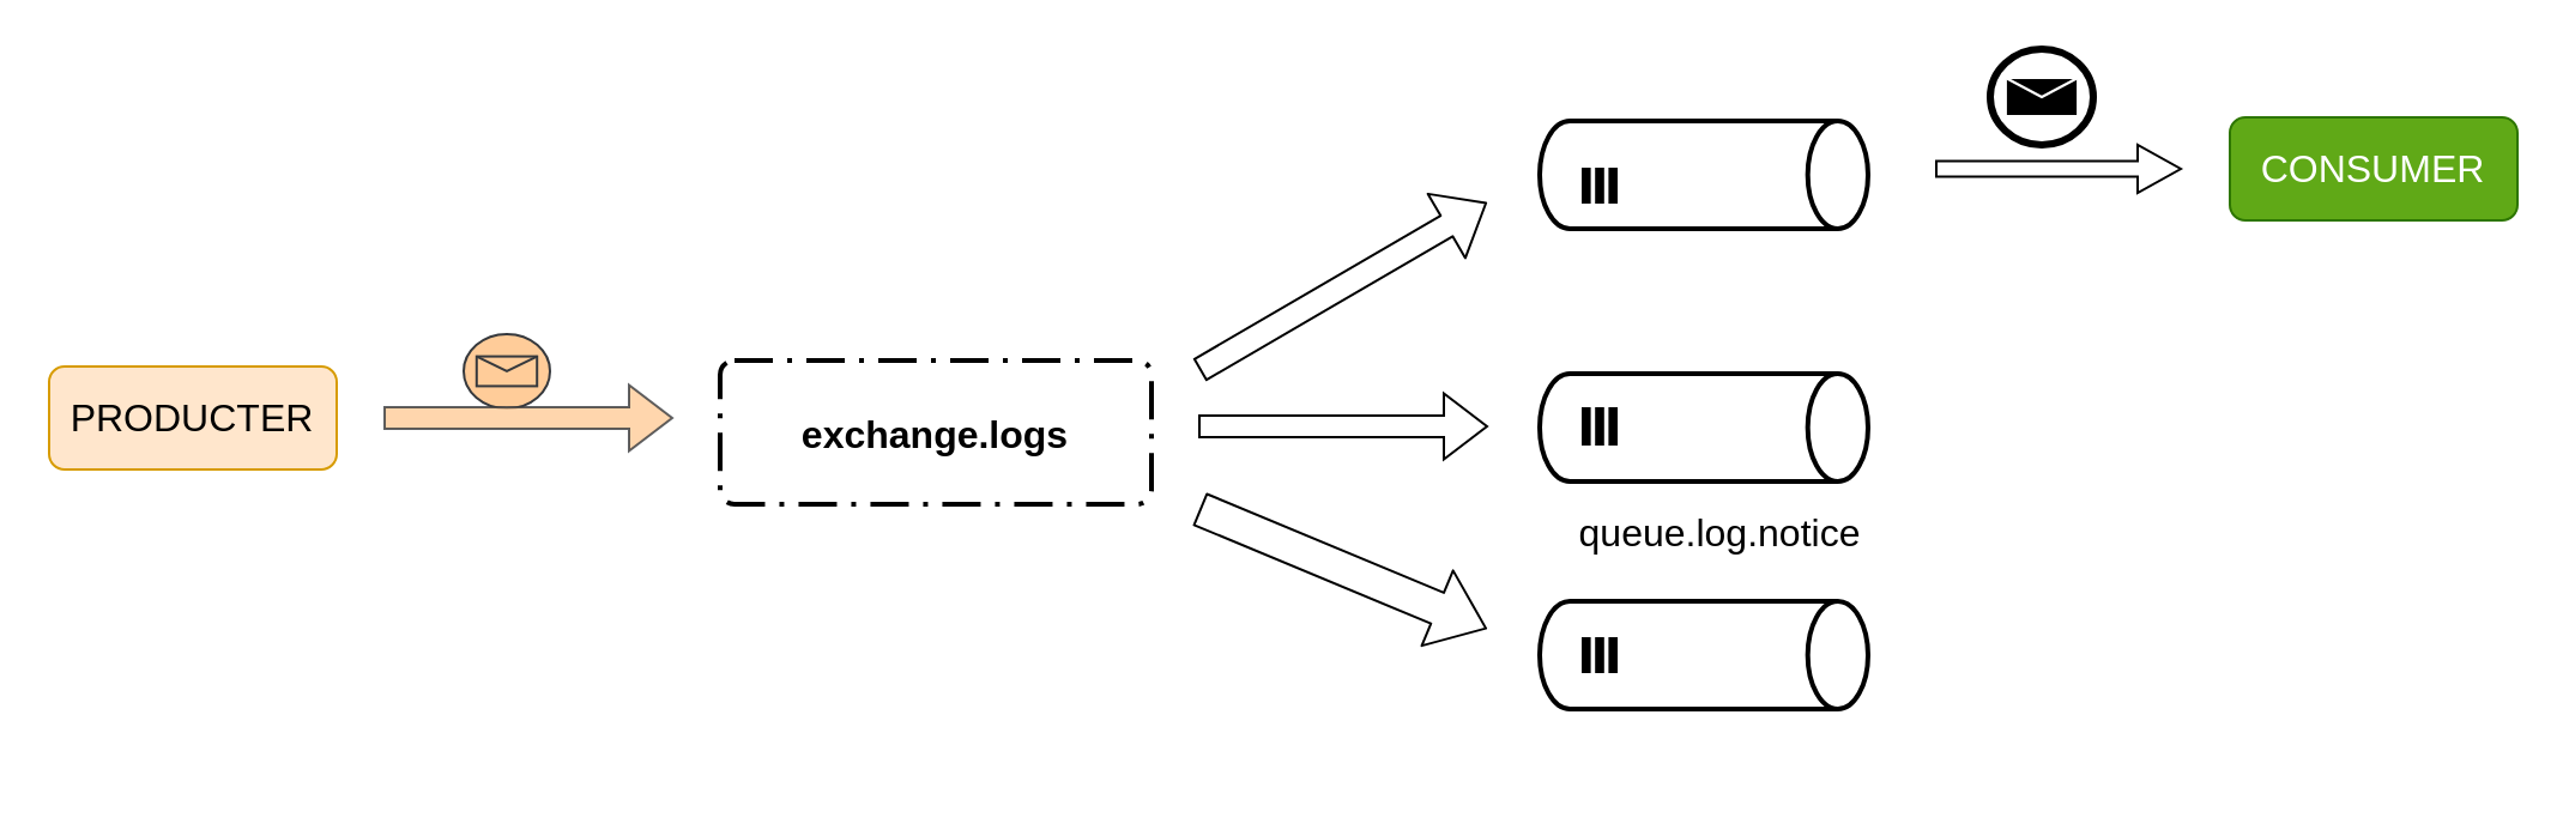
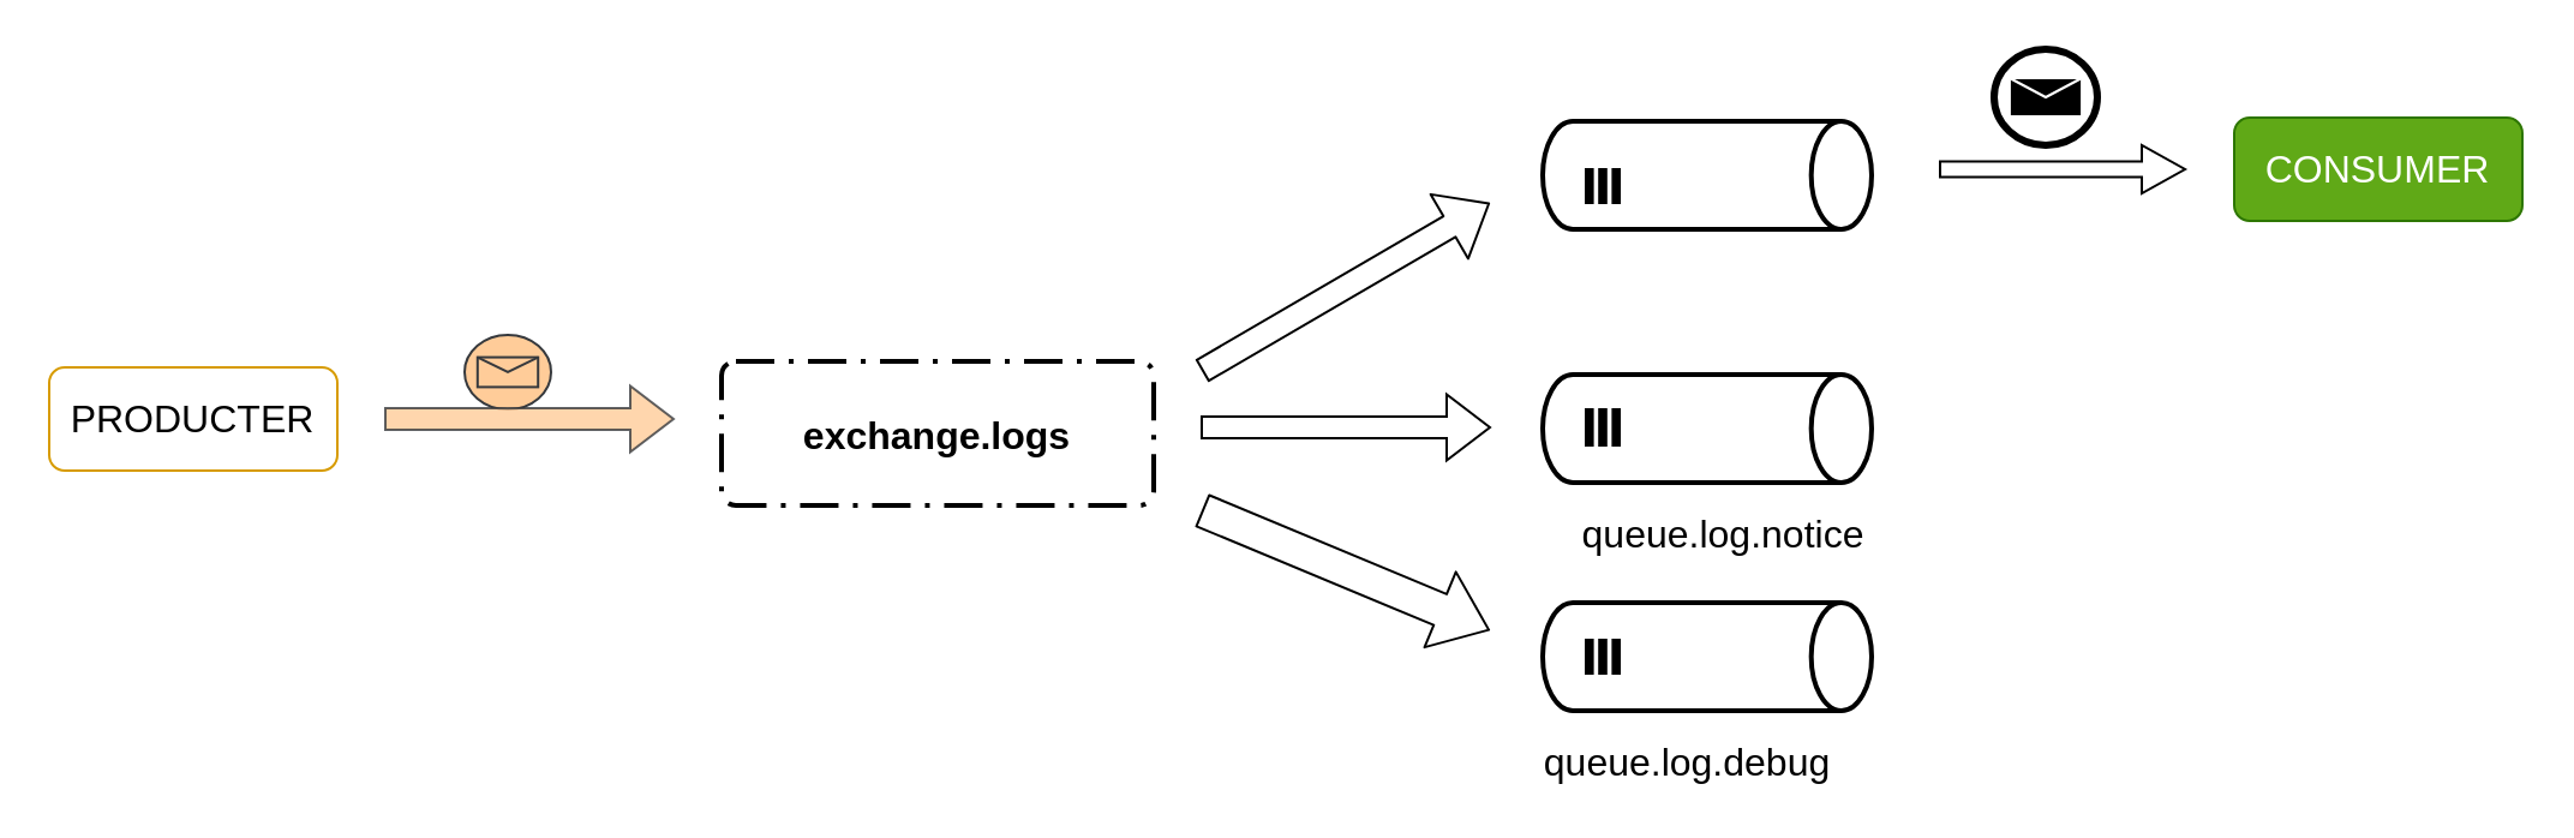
  <mxCell id="0" />
  <mxCell id="1" parent="0" />
  <mxCell id="2" value="&#10;exchange.logs&#10;" style="rounded=1;arcSize=10;dashed=1;strokeColor=#000000;fillColor=none;gradientColor=none;dashPattern=8 3 1 3;strokeWidth=2;fontSize=16;fontStyle=1;align=center;" vertex="1" parent="1"><mxGeometry x="300" y="150" width="180" height="60" as="geometry" /></mxCell>
  <mxCell id="3" value="" style="shape=mxgraph.bpmn.shape;html=1;verticalLabelPosition=bottom;labelBackgroundColor=#ffffff;verticalAlign=top;align=center;perimeter=ellipsePerimeter;outlineConnect=0;outline=standard;symbol=message;fontSize=16;labelBorderColor=none;textOpacity=60;fillColor=#ffcc99;strokeColor=#36393d;" vertex="1" parent="1"><mxGeometry x="193" y="139" width="36" height="31" as="geometry" /></mxCell>
  <mxCell id="4" value="" style="strokeWidth=2;html=1;shape=mxgraph.flowchart.direct_data;whiteSpace=wrap;fontSize=16;align=center;" vertex="1" parent="1"><mxGeometry x="642" y="50" width="137" height="45" as="geometry" /></mxCell>
  <mxCell id="5" value="" style="strokeWidth=2;html=1;shape=mxgraph.flowchart.direct_data;whiteSpace=wrap;fontSize=16;align=center;" vertex="1" parent="1"><mxGeometry x="642" y="155.5" width="137" height="45" as="geometry" /></mxCell>
  <mxCell id="6" value="" style="shape=parallelMarker;html=1;outlineConnect=0;fontSize=16;align=center;" vertex="1" parent="1"><mxGeometry x="660" y="170" width="14" height="15" as="geometry" /></mxCell>
  <mxCell id="7" value="queue.log.notice" style="text;html=1;align=center;verticalAlign=middle;resizable=0;points=[];;autosize=1;fontSize=16;" vertex="1" parent="1"><mxGeometry x="652" y="211.5" width="130" height="20" as="geometry" /></mxCell>
  <mxCell id="8" value="" style="strokeWidth=2;html=1;shape=mxgraph.flowchart.direct_data;whiteSpace=wrap;fontSize=16;align=center;" vertex="1" parent="1"><mxGeometry x="642" y="250.5" width="137" height="45" as="geometry" /></mxCell>
  <mxCell id="9" value="" style="shape=parallelMarker;html=1;outlineConnect=0;fontSize=16;align=center;" vertex="1" parent="1"><mxGeometry x="660" y="266" width="14" height="14" as="geometry" /></mxCell>
+ <mxCell id="10" value="queue.log.debug" style="text;html=1;align=center;verticalAlign=middle;resizable=0;points=[];;autosize=1;fontSize=16;" vertex="1" parent="1"><mxGeometry x="637" y="306.5" width="130" height="20" as="geometry" /></mxCell>
  <mxCell id="11" value="" style="shape=parallelMarker;html=1;outlineConnect=0;fontSize=16;align=center;" vertex="1" parent="1"><mxGeometry x="660" y="70" width="14" height="14" as="geometry" /></mxCell>
  <mxCell id="12" value="" style="html=1;shadow=0;dashed=0;align=center;verticalAlign=middle;shape=mxgraph.arrows2.sharpArrow2;dy1=0.67;dx1=18;dx2=18;dy3=0;dx3=18;notch=0;fontSize=16;" vertex="1" parent="1"><mxGeometry x="500" y="163.75" width="120" height="27.5" as="geometry" /></mxCell>
  <mxCell id="13" value="" style="shape=flexArrow;endArrow=classic;html=1;fontSize=16;" edge="1" parent="1"><mxGeometry width="50" height="50" relative="1" as="geometry"><mxPoint x="500" y="154" as="sourcePoint" /><mxPoint x="620" y="84" as="targetPoint" /></mxGeometry></mxCell>
  <mxCell id="14" value="" style="shape=flexArrow;endArrow=classic;html=1;fontSize=16;width=14;endSize=6.97;endWidth=19;" edge="1" parent="1"><mxGeometry width="50" height="50" relative="1" as="geometry"><mxPoint x="500" y="212" as="sourcePoint" /><mxPoint x="620" y="262" as="targetPoint" /></mxGeometry></mxCell>
  <mxCell id="15" value="" style="shape=mxgraph.bpmn.shape;html=1;verticalLabelPosition=bottom;labelBackgroundColor=#ffffff;verticalAlign=top;align=center;perimeter=ellipsePerimeter;outlineConnect=0;outline=end;symbol=message;fontSize=16;" vertex="1" parent="1"><mxGeometry x="830" y="20" width="43" height="40" as="geometry" /></mxCell>
- <mxCell id="16" value="PRODUCTER" style="rounded=1;whiteSpace=wrap;html=1;fontSize=16;align=center;fillColor=#ffe6cc;strokeColor=#d79b00;" vertex="1" parent="1"><mxGeometry x="20" y="152.5" width="120" height="43" as="geometry" /></mxCell>
+ <mxCell id="16" value="PRODUCTER" style="rounded=1;whiteSpace=wrap;html=1;fontSize=16;align=center;fillColor=#ffffff;strokeColor=#d79b00;" vertex="1" parent="1"><mxGeometry x="20" y="152.5" width="120" height="43" as="geometry" /></mxCell>
  <mxCell id="17" value="" style="html=1;shadow=0;dashed=0;align=center;verticalAlign=middle;shape=mxgraph.arrows2.sharpArrow2;dy1=0.67;dx1=18;dx2=18;dy3=0;dx3=18;notch=0;fontSize=16;fillColor=#ffcc99;strokeColor=#36393d;opacity=80;" vertex="1" parent="1"><mxGeometry x="160" y="160.25" width="120" height="27.5" as="geometry" /></mxCell>
  <mxCell id="18" value="CONSUMER" style="rounded=1;whiteSpace=wrap;html=1;fontSize=16;align=center;fillColor=#60a917;strokeColor=#2D7600;fontColor=#ffffff;" vertex="1" parent="1"><mxGeometry x="930" y="48.5" width="120" height="43" as="geometry" /></mxCell>
  <mxCell id="19" value="" style="html=1;shadow=0;dashed=0;align=center;verticalAlign=middle;shape=mxgraph.arrows2.sharpArrow2;dy1=0.67;dx1=18;dx2=18;dy3=0;dx3=18;notch=0;fontSize=16;" vertex="1" parent="1"><mxGeometry x="807.5" y="60" width="102" height="20" as="geometry" /></mxCell>
